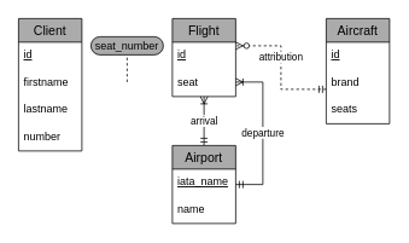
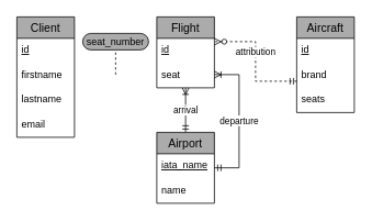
  <mxCell id="0" />
  <mxCell id="1" parent="0" />
  <mxCell id="2" value="Flight" style="swimlane;fontStyle=0;childLayout=stackLayout;horizontal=1;startSize=26;horizontalStack=0;resizeParent=1;resizeParentMax=0;resizeLast=0;collapsible=1;marginBottom=0;align=center;fontSize=14;fillColor=#ABABAB;" parent="1" vertex="1"><mxGeometry x="190" y="20" width="70" height="86" as="geometry" /></mxCell>
  <mxCell id="3" value="id" style="text;strokeColor=none;fillColor=none;spacingLeft=4;spacingRight=4;overflow=hidden;rotatable=0;points=[[0,0.5],[1,0.5]];portConstraint=eastwest;fontSize=12;fontStyle=4" parent="2" vertex="1"><mxGeometry y="26" width="70" height="30" as="geometry" /></mxCell>
  <mxCell id="4" value="seat" style="text;strokeColor=none;fillColor=none;spacingLeft=4;spacingRight=4;overflow=hidden;rotatable=0;points=[[0,0.5],[1,0.5]];portConstraint=eastwest;fontSize=12;" parent="2" vertex="1"><mxGeometry y="56" width="70" height="30" as="geometry" /></mxCell>
  <mxCell id="5" value="Client" style="swimlane;fontStyle=0;childLayout=stackLayout;horizontal=1;startSize=26;horizontalStack=0;resizeParent=1;resizeParentMax=0;resizeLast=0;collapsible=1;marginBottom=0;align=center;fontSize=14;fillColor=#ABABAB;" parent="1" vertex="1"><mxGeometry x="20" y="20" width="70" height="146" as="geometry" /></mxCell>
  <mxCell id="6" value="id" style="text;strokeColor=none;fillColor=none;spacingLeft=4;spacingRight=4;overflow=hidden;rotatable=0;points=[[0,0.5],[1,0.5]];portConstraint=eastwest;fontSize=12;fontStyle=4" parent="5" vertex="1"><mxGeometry y="26" width="70" height="30" as="geometry" /></mxCell>
  <mxCell id="7" value="firstname" style="text;strokeColor=none;fillColor=none;spacingLeft=4;spacingRight=4;overflow=hidden;rotatable=0;points=[[0,0.5],[1,0.5]];portConstraint=eastwest;fontSize=12;" parent="5" vertex="1"><mxGeometry y="56" width="70" height="30" as="geometry" /></mxCell>
  <mxCell id="8" value="lastname" style="text;strokeColor=none;fillColor=none;spacingLeft=4;spacingRight=4;overflow=hidden;rotatable=0;points=[[0,0.5],[1,0.5]];portConstraint=eastwest;fontSize=12;" parent="5" vertex="1"><mxGeometry y="86" width="70" height="30" as="geometry" /></mxCell>
- <mxCell id="9" value="number" style="text;strokeColor=none;fillColor=none;spacingLeft=4;spacingRight=4;overflow=hidden;rotatable=0;points=[[0,0.5],[1,0.5]];portConstraint=eastwest;fontSize=12;" parent="5" vertex="1"><mxGeometry y="116" width="70" height="30" as="geometry" /></mxCell>
+ <mxCell id="9" value="email" style="text;strokeColor=none;fillColor=none;spacingLeft=4;spacingRight=4;overflow=hidden;rotatable=0;points=[[0,0.5],[1,0.5]];portConstraint=eastwest;fontSize=12;" parent="5" vertex="1"><mxGeometry y="116" width="70" height="30" as="geometry" /></mxCell>
  <mxCell id="10" value="&lt;div&gt;seat_number&lt;/div&gt;" style="rounded=1;whiteSpace=wrap;html=1;labelBackgroundColor=none;fontColor=#000000;fillColor=#ababab;arcSize=50;" parent="1" vertex="1"><mxGeometry x="100" y="40" width="80" height="20" as="geometry" /></mxCell>
  <mxCell id="11" value="" style="endArrow=none;dashed=1;html=1;" parent="1" edge="1"><mxGeometry width="50" height="50" relative="1" as="geometry"><mxPoint x="140" y="90" as="sourcePoint" /><mxPoint x="140" y="60" as="targetPoint" /></mxGeometry></mxCell>
  <mxCell id="12" value="departure" style="edgeStyle=orthogonalEdgeStyle;rounded=0;orthogonalLoop=1;jettySize=auto;html=1;endArrow=ERoneToMany;endFill=0;startArrow=ERmandOne;startFill=0;" parent="1" source="14" target="2" edge="1"><mxGeometry relative="1" as="geometry"><Array as="points"><mxPoint x="290" y="203" /><mxPoint x="290" y="90" /></Array></mxGeometry></mxCell>
  <mxCell id="13" value="arrival" style="edgeStyle=orthogonalEdgeStyle;rounded=0;orthogonalLoop=1;jettySize=auto;html=1;endArrow=ERoneToMany;endFill=0;startArrow=ERmandOne;startFill=0;" parent="1" source="14" target="2" edge="1"><mxGeometry relative="1" as="geometry" /></mxCell>
  <mxCell id="14" value="Airport" style="swimlane;fontStyle=0;childLayout=stackLayout;horizontal=1;startSize=26;horizontalStack=0;resizeParent=1;resizeParentMax=0;resizeLast=0;collapsible=1;marginBottom=0;align=center;fontSize=14;fillColor=#ABABAB;" parent="1" vertex="1"><mxGeometry x="190" y="160" width="70" height="86" as="geometry" /></mxCell>
  <mxCell id="15" value="iata_name" style="text;strokeColor=none;fillColor=none;spacingLeft=4;spacingRight=4;overflow=hidden;rotatable=0;points=[[0,0.5],[1,0.5]];portConstraint=eastwest;fontSize=12;fontStyle=4" parent="14" vertex="1"><mxGeometry y="26" width="70" height="30" as="geometry" /></mxCell>
  <mxCell id="16" value="name" style="text;strokeColor=none;fillColor=none;spacingLeft=4;spacingRight=4;overflow=hidden;rotatable=0;points=[[0,0.5],[1,0.5]];portConstraint=eastwest;fontSize=12;" parent="14" vertex="1"><mxGeometry y="56" width="70" height="30" as="geometry" /></mxCell>
  <mxCell id="17" value="attribution" style="edgeStyle=orthogonalEdgeStyle;rounded=0;orthogonalLoop=1;jettySize=auto;html=1;endArrow=ERzeroToMany;endFill=1;startArrow=ERmandOne;startFill=0;dashed=1;" parent="1" source="18" target="2" edge="1"><mxGeometry x="0.149" relative="1" as="geometry"><Array as="points"><mxPoint x="310" y="98" /><mxPoint x="310" y="50" /></Array><mxPoint as="offset" /></mxGeometry></mxCell>
  <mxCell id="18" value="Aircraft" style="swimlane;fontStyle=0;childLayout=stackLayout;horizontal=1;startSize=26;horizontalStack=0;resizeParent=1;resizeParentMax=0;resizeLast=0;collapsible=1;marginBottom=0;align=center;fontSize=14;fillColor=#ABABAB;" parent="1" vertex="1"><mxGeometry x="360" y="20" width="70" height="116" as="geometry" /></mxCell>
  <mxCell id="19" value="id" style="text;strokeColor=none;fillColor=none;spacingLeft=4;spacingRight=4;overflow=hidden;rotatable=0;points=[[0,0.5],[1,0.5]];portConstraint=eastwest;fontSize=12;fontStyle=4" parent="18" vertex="1"><mxGeometry y="26" width="70" height="30" as="geometry" /></mxCell>
  <mxCell id="20" value="brand" style="text;strokeColor=none;fillColor=none;spacingLeft=4;spacingRight=4;overflow=hidden;rotatable=0;points=[[0,0.5],[1,0.5]];portConstraint=eastwest;fontSize=12;" parent="18" vertex="1"><mxGeometry y="56" width="70" height="30" as="geometry" /></mxCell>
  <mxCell id="21" value="seats" style="text;strokeColor=none;fillColor=none;spacingLeft=4;spacingRight=4;overflow=hidden;rotatable=0;points=[[0,0.5],[1,0.5]];portConstraint=eastwest;fontSize=12;" parent="18" vertex="1"><mxGeometry y="86" width="70" height="30" as="geometry" /></mxCell>
